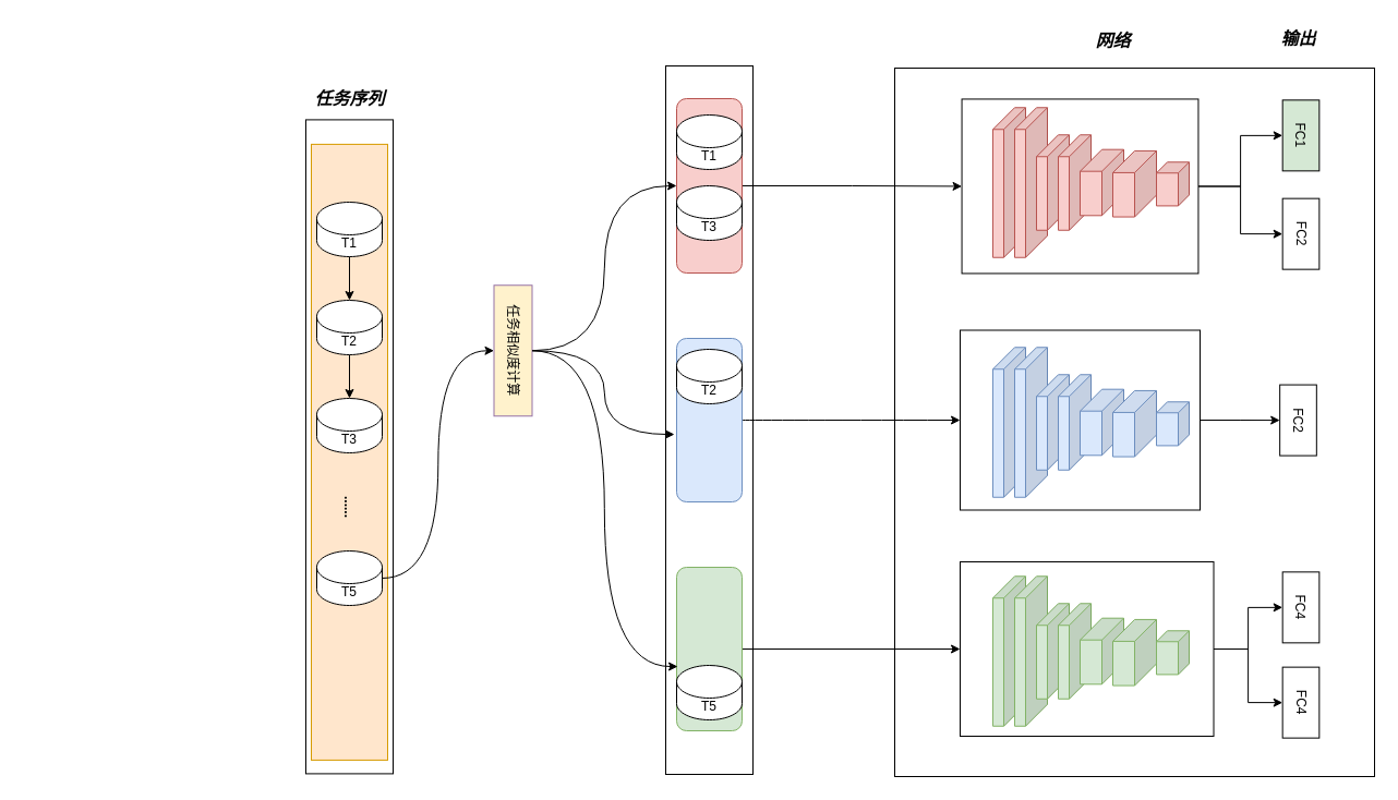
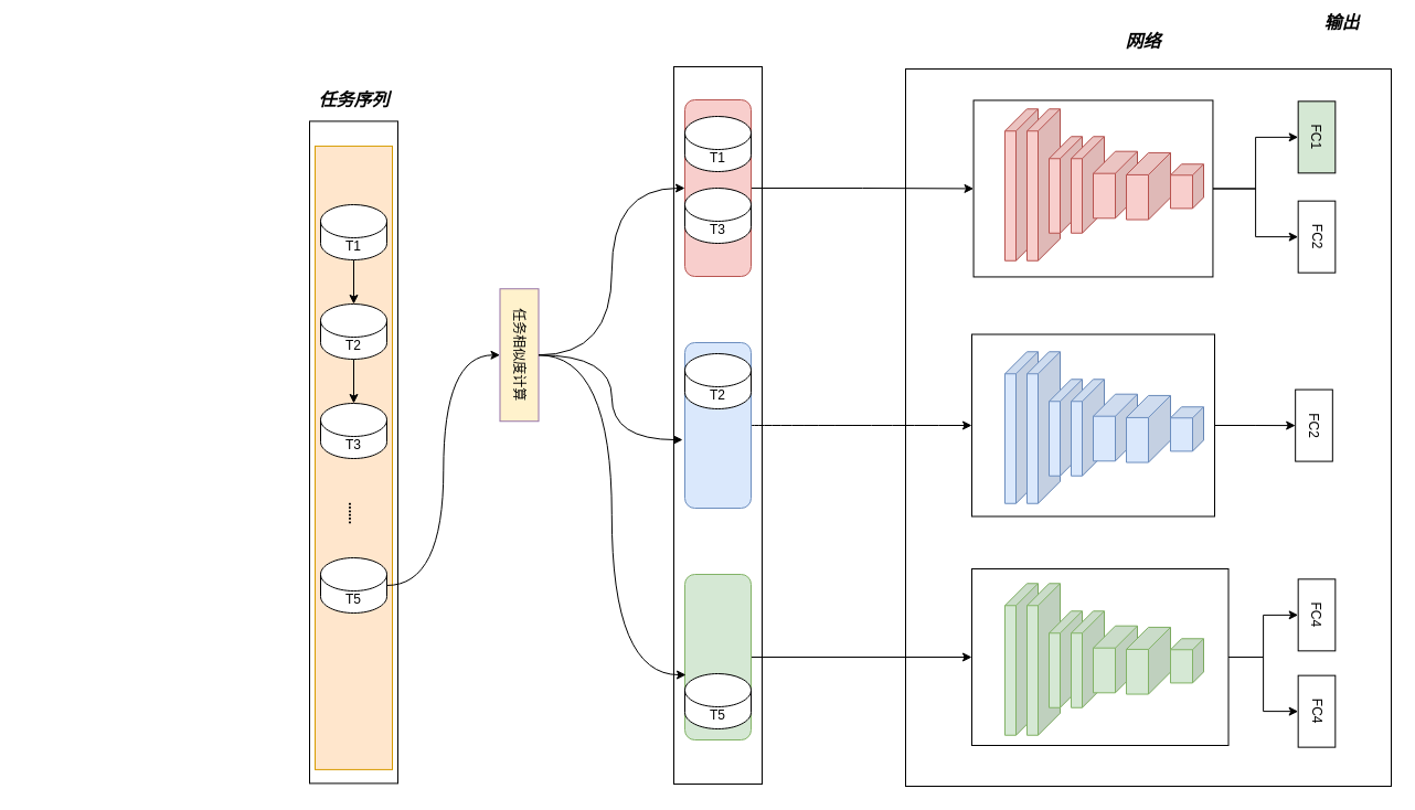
  <mxCell id="0" />
  <mxCell id="1" parent="0" />
  <mxCell id="2" value="" style="rounded=0;whiteSpace=wrap;html=1;" vertex="1" parent="1"><mxGeometry x="820" y="62" width="440" height="650" as="geometry" /></mxCell>
  <mxCell id="3" value="" style="rounded=0;whiteSpace=wrap;html=1;rotation=90;" vertex="1" parent="1"><mxGeometry x="20" y="369.41" width="600" height="80" as="geometry" /></mxCell>
  <mxCell id="4" value="" style="rounded=0;whiteSpace=wrap;html=1;rotation=90;" vertex="1" parent="1"><mxGeometry x="325" y="345" width="650" height="80" as="geometry" /></mxCell>
  <mxCell id="5" value="" style="rounded=0;whiteSpace=wrap;html=1;fillColor=#ffe6cc;strokeColor=#d79b00;rotation=90;" vertex="1" parent="1"><mxGeometry x="37.5" y="379.41" width="565" height="70" as="geometry" /></mxCell>
  <mxCell id="6" value="" style="edgeStyle=orthogonalEdgeStyle;rounded=0;orthogonalLoop=1;jettySize=auto;html=1;" edge="1" parent="1" source="7" target="9"><mxGeometry relative="1" as="geometry" /></mxCell>
  <mxCell id="7" value="T1" style="shape=cylinder3;whiteSpace=wrap;html=1;boundedLbl=1;backgroundOutline=1;size=15;" vertex="1" parent="1"><mxGeometry x="290" y="185" width="60" height="50" as="geometry" /></mxCell>
  <mxCell id="8" value="" style="edgeStyle=orthogonalEdgeStyle;rounded=0;orthogonalLoop=1;jettySize=auto;html=1;" edge="1" parent="1" source="9" target="10"><mxGeometry relative="1" as="geometry" /></mxCell>
  <mxCell id="9" value="T2" style="shape=cylinder3;whiteSpace=wrap;html=1;boundedLbl=1;backgroundOutline=1;size=15;" vertex="1" parent="1"><mxGeometry x="290" y="275" width="60" height="50" as="geometry" /></mxCell>
  <mxCell id="10" value="T3" style="shape=cylinder3;whiteSpace=wrap;html=1;boundedLbl=1;backgroundOutline=1;size=15;" vertex="1" parent="1"><mxGeometry x="290" y="365" width="60" height="50" as="geometry" /></mxCell>
  <mxCell id="11" style="rounded=0;orthogonalLoop=1;jettySize=auto;html=1;entryX=0.5;entryY=1;entryDx=0;entryDy=0;edgeStyle=orthogonalEdgeStyle;curved=1;" edge="1" parent="1" source="12" target="15"><mxGeometry relative="1" as="geometry" /></mxCell>
  <mxCell id="12" value="T5" style="shape=cylinder3;whiteSpace=wrap;html=1;boundedLbl=1;backgroundOutline=1;size=15;" vertex="1" parent="1"><mxGeometry x="290" y="505" width="60" height="50" as="geometry" /></mxCell>
  <mxCell id="13" value="&lt;b&gt;......&lt;/b&gt;" style="text;strokeColor=none;align=center;fillColor=none;html=1;verticalAlign=middle;whiteSpace=wrap;rounded=0;rotation=90;" vertex="1" parent="1"><mxGeometry x="290" y="450" width="60" height="30" as="geometry" /></mxCell>
  <mxCell id="14" style="edgeStyle=orthogonalEdgeStyle;rounded=0;orthogonalLoop=1;jettySize=auto;html=1;entryX=0.5;entryY=1;entryDx=0;entryDy=0;curved=1;exitX=0.5;exitY=0;exitDx=0;exitDy=0;" edge="1" parent="1" source="15" target="17"><mxGeometry relative="1" as="geometry" /></mxCell>
  <mxCell id="15" value="任务相似度计算" style="rounded=0;whiteSpace=wrap;html=1;fillColor=#fff2cc;strokeColor=#9673a6;rotation=90;" vertex="1" parent="1"><mxGeometry x="410" y="303.75" width="120" height="35" as="geometry" /></mxCell>
  <mxCell id="16" style="edgeStyle=orthogonalEdgeStyle;rounded=0;orthogonalLoop=1;jettySize=auto;html=1;entryX=0.5;entryY=1;entryDx=0;entryDy=0;" edge="1" parent="1" source="17" target="26"><mxGeometry relative="1" as="geometry" /></mxCell>
  <mxCell id="17" value="" style="rounded=1;whiteSpace=wrap;html=1;fillColor=#f8cecc;strokeColor=#b85450;rotation=90;" vertex="1" parent="1"><mxGeometry x="570" y="140" width="160" height="60" as="geometry" /></mxCell>
  <mxCell id="18" value="T1" style="shape=cylinder3;whiteSpace=wrap;html=1;boundedLbl=1;backgroundOutline=1;size=15;" vertex="1" parent="1"><mxGeometry y="105" width="60" height="50" as="geometry" x="620" /></mxCell>
  <mxCell id="19" value="T3" style="shape=cylinder3;whiteSpace=wrap;html=1;boundedLbl=1;backgroundOutline=1;size=15;" vertex="1" parent="1"><mxGeometry y="170" width="60" height="50" as="geometry" x="620" /></mxCell>
  <mxCell id="20" value="" style="edgeStyle=orthogonalEdgeStyle;rounded=0;orthogonalLoop=1;jettySize=auto;html=1;" edge="1" parent="1" source="21" target="29"><mxGeometry relative="1" as="geometry" /></mxCell>
  <mxCell id="21" value="" style="rounded=1;whiteSpace=wrap;html=1;fillColor=#d5e8d4;strokeColor=#82b366;direction=south;" vertex="1" parent="1"><mxGeometry y="520" width="60" height="150" as="geometry" x="620" /></mxCell>
  <mxCell id="22" value="T5" style="shape=cylinder3;whiteSpace=wrap;html=1;boundedLbl=1;backgroundOutline=1;size=15;" vertex="1" parent="1"><mxGeometry y="610" width="60" height="50" as="geometry" x="620" /></mxCell>
  <mxCell id="23" style="edgeStyle=orthogonalEdgeStyle;rounded=0;orthogonalLoop=1;jettySize=auto;html=1;entryX=0.587;entryY=1.033;entryDx=0;entryDy=0;entryPerimeter=0;curved=1;" edge="1" parent="1" source="15" target="33"><mxGeometry relative="1" as="geometry" /></mxCell>
  <mxCell id="24" value="" style="edgeStyle=orthogonalEdgeStyle;rounded=0;orthogonalLoop=1;jettySize=auto;html=1;" edge="1" parent="1" source="26" target="59"><mxGeometry relative="1" as="geometry" /></mxCell>
  <mxCell id="25" style="edgeStyle=orthogonalEdgeStyle;rounded=0;orthogonalLoop=1;jettySize=auto;html=1;entryX=0.5;entryY=1;entryDx=0;entryDy=0;" edge="1" parent="1" source="26" target="62"><mxGeometry relative="1" as="geometry" /></mxCell>
  <mxCell id="26" value="" style="rounded=0;whiteSpace=wrap;html=1;rotation=90;" vertex="1" parent="1"><mxGeometry x="910" y="62" width="160" height="216.88" as="geometry" /></mxCell>
  <mxCell id="27" value="" style="edgeStyle=orthogonalEdgeStyle;rounded=0;orthogonalLoop=1;jettySize=auto;html=1;" edge="1" parent="1" source="29" target="61"><mxGeometry relative="1" as="geometry" /></mxCell>
  <mxCell id="28" style="edgeStyle=orthogonalEdgeStyle;rounded=0;orthogonalLoop=1;jettySize=auto;html=1;entryX=0.5;entryY=1;entryDx=0;entryDy=0;" edge="1" parent="1" source="29" target="63"><mxGeometry relative="1" as="geometry" /></mxCell>
  <mxCell id="29" value="" style="rounded=0;whiteSpace=wrap;html=1;direction=south;" vertex="1" parent="1"><mxGeometry x="880" y="515" width="232.5" height="160" as="geometry" /></mxCell>
  <mxCell id="30" value="&lt;font face=&quot;Times New Roman&quot;&gt;&lt;span style=&quot;font-size: 16px;&quot;&gt;&lt;b&gt;&lt;i&gt;任务序列&lt;/i&gt;&lt;/b&gt;&lt;/span&gt;&lt;/font&gt;" style="text;html=1;align=center;verticalAlign=middle;resizable=0;points=[];autosize=1;strokeColor=none;fillColor=none;rotation=0;" vertex="1" parent="1"><mxGeometry x="275" y="75" width="90" height="30" as="geometry" /></mxCell>
- <mxCell id="31" value="&lt;font face=&quot;Times New Roman&quot; style=&quot;font-size: 16px;&quot;&gt;&lt;i&gt;&lt;b&gt;网络&lt;/b&gt;&lt;/i&gt;&lt;/font&gt;" style="text;html=1;align=center;verticalAlign=middle;resizable=0;points=[];autosize=1;strokeColor=none;fillColor=none;" vertex="1" parent="1"><mxGeometry x="990" y="22" width="60" height="30" as="geometry" /></mxCell>
+ <mxCell id="31" value="&lt;font face=&quot;Times New Roman&quot; style=&quot;font-size: 16px;&quot;&gt;&lt;i&gt;&lt;b&gt;网络&lt;/b&gt;&lt;/i&gt;&lt;/font&gt;" style="text;html=1;align=center;verticalAlign=middle;resizable=0;points=[];autosize=1;strokeColor=none;fillColor=none;" vertex="1" parent="1"><mxGeometry x="1005" y="22" width="60" height="30" as="geometry" /></mxCell>
  <mxCell id="32" style="edgeStyle=orthogonalEdgeStyle;rounded=0;orthogonalLoop=1;jettySize=auto;html=1;curved=1;entryX=0.5;entryY=1;entryDx=0;entryDy=0;" edge="1" parent="1" source="33" target="51"><mxGeometry relative="1" as="geometry"><mxPoint x="980" y="380" as="targetPoint" /></mxGeometry></mxCell>
  <mxCell id="33" value="" style="rounded=1;whiteSpace=wrap;html=1;fillColor=#dae8fc;strokeColor=#6c8ebf;rotation=90;" vertex="1" parent="1"><mxGeometry x="575" y="355" width="150" height="60" as="geometry" /></mxCell>
  <mxCell id="34" value="T2" style="shape=cylinder3;whiteSpace=wrap;html=1;boundedLbl=1;backgroundOutline=1;size=15;" vertex="1" parent="1"><mxGeometry y="320" width="60" height="50" as="geometry" x="620" /></mxCell>
  <mxCell id="35" style="edgeStyle=orthogonalEdgeStyle;rounded=0;orthogonalLoop=1;jettySize=auto;html=1;entryX=0.607;entryY=0.983;entryDx=0;entryDy=0;entryPerimeter=0;curved=1;" edge="1" parent="1" source="15" target="21"><mxGeometry relative="1" as="geometry" /></mxCell>
  <mxCell id="36" value="" style="shape=cube;whiteSpace=wrap;html=1;boundedLbl=1;backgroundOutline=1;darkOpacity=0.05;darkOpacity2=0.1;rotation=0;flipH=1;fillColor=#f8cecc;strokeColor=#b85450;" vertex="1" parent="1"><mxGeometry x="910" y="98.25" width="30" height="137.5" as="geometry" /></mxCell>
  <mxCell id="37" value="" style="shape=cube;whiteSpace=wrap;html=1;boundedLbl=1;backgroundOutline=1;darkOpacity=0.05;darkOpacity2=0.1;rotation=0;flipH=1;fillColor=#f8cecc;strokeColor=#b85450;" vertex="1" parent="1"><mxGeometry x="930" y="98.25" width="30" height="137.5" as="geometry" /></mxCell>
  <mxCell id="38" value="" style="shape=cube;whiteSpace=wrap;html=1;boundedLbl=1;backgroundOutline=1;darkOpacity=0.05;darkOpacity2=0.1;rotation=0;flipH=1;fillColor=#f8cecc;strokeColor=#b85450;" vertex="1" parent="1"><mxGeometry x="950" y="123.25" width="30" height="87.5" as="geometry" /></mxCell>
  <mxCell id="39" value="" style="shape=cube;whiteSpace=wrap;html=1;boundedLbl=1;backgroundOutline=1;darkOpacity=0.05;darkOpacity2=0.1;rotation=0;flipH=1;fillColor=#f8cecc;strokeColor=#b85450;" vertex="1" parent="1"><mxGeometry x="970" y="123.25" width="30" height="87.5" as="geometry" /></mxCell>
  <mxCell id="40" value="" style="shape=cube;whiteSpace=wrap;html=1;boundedLbl=1;backgroundOutline=1;darkOpacity=0.05;darkOpacity2=0.1;rotation=0;flipH=1;size=20;fillColor=#f8cecc;strokeColor=#b85450;" vertex="1" parent="1"><mxGeometry x="990" y="136.68" width="40" height="60.63" as="geometry" /></mxCell>
  <mxCell id="41" value="" style="shape=cube;whiteSpace=wrap;html=1;boundedLbl=1;backgroundOutline=1;darkOpacity=0.05;darkOpacity2=0.1;rotation=0;flipH=1;size=20;fillColor=#f8cecc;strokeColor=#b85450;" vertex="1" parent="1"><mxGeometry x="1020" y="137.93" width="40" height="60.63" as="geometry" /></mxCell>
  <mxCell id="42" value="" style="shape=cube;whiteSpace=wrap;html=1;boundedLbl=1;backgroundOutline=1;darkOpacity=0.05;darkOpacity2=0.1;rotation=0;flipH=1;size=10;fillColor=#f8cecc;strokeColor=#b85450;" vertex="1" parent="1"><mxGeometry x="1060" y="148.25" width="30" height="40.16" as="geometry" /></mxCell>
  <mxCell id="43" value="" style="shape=cube;whiteSpace=wrap;html=1;boundedLbl=1;backgroundOutline=1;darkOpacity=0.05;darkOpacity2=0.1;rotation=0;flipH=1;fillColor=#d5e8d4;strokeColor=#82b366;" vertex="1" parent="1"><mxGeometry x="910" y="528.25" width="30" height="137.5" as="geometry" /></mxCell>
  <mxCell id="44" value="" style="shape=cube;whiteSpace=wrap;html=1;boundedLbl=1;backgroundOutline=1;darkOpacity=0.05;darkOpacity2=0.1;rotation=0;flipH=1;fillColor=#d5e8d4;strokeColor=#82b366;" vertex="1" parent="1"><mxGeometry x="930" y="528.25" width="30" height="137.5" as="geometry" /></mxCell>
  <mxCell id="45" value="" style="shape=cube;whiteSpace=wrap;html=1;boundedLbl=1;backgroundOutline=1;darkOpacity=0.05;darkOpacity2=0.1;rotation=0;flipH=1;fillColor=#d5e8d4;strokeColor=#82b366;" vertex="1" parent="1"><mxGeometry x="950" y="553.25" width="30" height="87.5" as="geometry" /></mxCell>
  <mxCell id="46" value="" style="shape=cube;whiteSpace=wrap;html=1;boundedLbl=1;backgroundOutline=1;darkOpacity=0.05;darkOpacity2=0.1;rotation=0;flipH=1;fillColor=#d5e8d4;strokeColor=#82b366;" vertex="1" parent="1"><mxGeometry x="970" y="553.25" width="30" height="87.5" as="geometry" /></mxCell>
  <mxCell id="47" value="" style="shape=cube;whiteSpace=wrap;html=1;boundedLbl=1;backgroundOutline=1;darkOpacity=0.05;darkOpacity2=0.1;rotation=0;flipH=1;size=20;fillColor=#d5e8d4;strokeColor=#82b366;" vertex="1" parent="1"><mxGeometry x="990" y="566.68" width="40" height="60.63" as="geometry" /></mxCell>
  <mxCell id="48" value="" style="shape=cube;whiteSpace=wrap;html=1;boundedLbl=1;backgroundOutline=1;darkOpacity=0.05;darkOpacity2=0.1;rotation=0;flipH=1;size=20;fillColor=#d5e8d4;strokeColor=#82b366;" vertex="1" parent="1"><mxGeometry x="1020" y="567.93" width="40" height="60.63" as="geometry" /></mxCell>
  <mxCell id="49" value="" style="shape=cube;whiteSpace=wrap;html=1;boundedLbl=1;backgroundOutline=1;darkOpacity=0.05;darkOpacity2=0.1;rotation=0;flipH=1;size=10;fillColor=#d5e8d4;strokeColor=#82b366;" vertex="1" parent="1"><mxGeometry x="1060" y="578.25" width="30" height="40.16" as="geometry" /></mxCell>
  <mxCell id="50" value="" style="edgeStyle=orthogonalEdgeStyle;rounded=0;orthogonalLoop=1;jettySize=auto;html=1;" edge="1" parent="1" source="51" target="60"><mxGeometry relative="1" as="geometry" /></mxCell>
  <mxCell id="51" value="" style="rounded=0;whiteSpace=wrap;html=1;direction=south;" vertex="1" parent="1"><mxGeometry x="880" y="302.5" width="220" height="165" as="geometry" /></mxCell>
  <mxCell id="52" value="" style="shape=cube;whiteSpace=wrap;html=1;boundedLbl=1;backgroundOutline=1;darkOpacity=0.05;darkOpacity2=0.1;rotation=0;flipH=1;fillColor=#dae8fc;strokeColor=#6c8ebf;" vertex="1" parent="1"><mxGeometry x="910" y="318.25" width="30" height="137.5" as="geometry" /></mxCell>
  <mxCell id="53" value="" style="shape=cube;whiteSpace=wrap;html=1;boundedLbl=1;backgroundOutline=1;darkOpacity=0.05;darkOpacity2=0.1;rotation=0;flipH=1;fillColor=#dae8fc;strokeColor=#6c8ebf;" vertex="1" parent="1"><mxGeometry x="930" y="318.25" width="30" height="137.5" as="geometry" /></mxCell>
  <mxCell id="54" value="" style="shape=cube;whiteSpace=wrap;html=1;boundedLbl=1;backgroundOutline=1;darkOpacity=0.05;darkOpacity2=0.1;rotation=0;flipH=1;fillColor=#dae8fc;strokeColor=#6c8ebf;" vertex="1" parent="1"><mxGeometry x="950" y="343.25" width="30" height="87.5" as="geometry" /></mxCell>
  <mxCell id="55" value="" style="shape=cube;whiteSpace=wrap;html=1;boundedLbl=1;backgroundOutline=1;darkOpacity=0.05;darkOpacity2=0.1;rotation=0;flipH=1;fillColor=#dae8fc;strokeColor=#6c8ebf;" vertex="1" parent="1"><mxGeometry x="970" y="343.25" width="30" height="87.5" as="geometry" /></mxCell>
  <mxCell id="56" value="" style="shape=cube;whiteSpace=wrap;html=1;boundedLbl=1;backgroundOutline=1;darkOpacity=0.05;darkOpacity2=0.1;rotation=0;flipH=1;size=20;fillColor=#dae8fc;strokeColor=#6c8ebf;" vertex="1" parent="1"><mxGeometry x="990" y="356.68" width="40" height="60.63" as="geometry" /></mxCell>
  <mxCell id="57" value="" style="shape=cube;whiteSpace=wrap;html=1;boundedLbl=1;backgroundOutline=1;darkOpacity=0.05;darkOpacity2=0.1;rotation=0;flipH=1;size=20;fillColor=#dae8fc;strokeColor=#6c8ebf;" vertex="1" parent="1"><mxGeometry x="1020" y="357.93" width="40" height="60.63" as="geometry" /></mxCell>
  <mxCell id="58" value="" style="shape=cube;whiteSpace=wrap;html=1;boundedLbl=1;backgroundOutline=1;darkOpacity=0.05;darkOpacity2=0.1;rotation=0;flipH=1;size=10;fillColor=#dae8fc;strokeColor=#6c8ebf;" vertex="1" parent="1"><mxGeometry x="1060" y="368.25" width="30" height="40.16" as="geometry" /></mxCell>
  <mxCell id="59" value="FC1" style="whiteSpace=wrap;html=1;rotation=90;fillColor=#d5e8d4;" vertex="1" parent="1"><mxGeometry x="1160" y="107" width="65" height="33.67" as="geometry" /></mxCell>
  <mxCell id="60" value="FC2" style="whiteSpace=wrap;html=1;rotation=90;" vertex="1" parent="1"><mxGeometry x="1157.5" y="368.25" width="65" height="33.67" as="geometry" /></mxCell>
  <mxCell id="61" value="FC4" style="whiteSpace=wrap;html=1;rotation=90;" vertex="1" parent="1"><mxGeometry x="1160" y="540" width="65" height="33.67" as="geometry" /></mxCell>
  <mxCell id="62" value="FC2" style="whiteSpace=wrap;html=1;rotation=90;" vertex="1" parent="1"><mxGeometry x="1160" y="197.31" width="65" height="33.67" as="geometry" /></mxCell>
  <mxCell id="63" value="FC4" style="whiteSpace=wrap;html=1;rotation=90;" vertex="1" parent="1"><mxGeometry x="1160" y="627.31" width="65" height="33.67" as="geometry" /></mxCell>
- <mxCell id="64" value="&lt;font style=&quot;font-size: 16px;&quot; face=&quot;Times New Roman&quot;&gt;&lt;b&gt;&lt;i&gt;输出&lt;/i&gt;&lt;/b&gt;&lt;/font&gt;" style="text;html=1;align=center;verticalAlign=middle;resizable=0;points=[];autosize=1;strokeColor=none;fillColor=none;" vertex="1" parent="1"><mxGeometry x="1160" y="20" width="60" height="30" as="geometry" /></mxCell>
+ <mxCell id="64" value="&lt;font style=&quot;font-size: 16px;&quot; face=&quot;Times New Roman&quot;&gt;&lt;b&gt;&lt;i&gt;输出&lt;/i&gt;&lt;/b&gt;&lt;/font&gt;" style="text;html=1;align=center;verticalAlign=middle;resizable=0;points=[];autosize=1;strokeColor=none;fillColor=none;" vertex="1" parent="1"><mxGeometry x="1185" y="5" width="60" height="30" as="geometry" /></mxCell>
